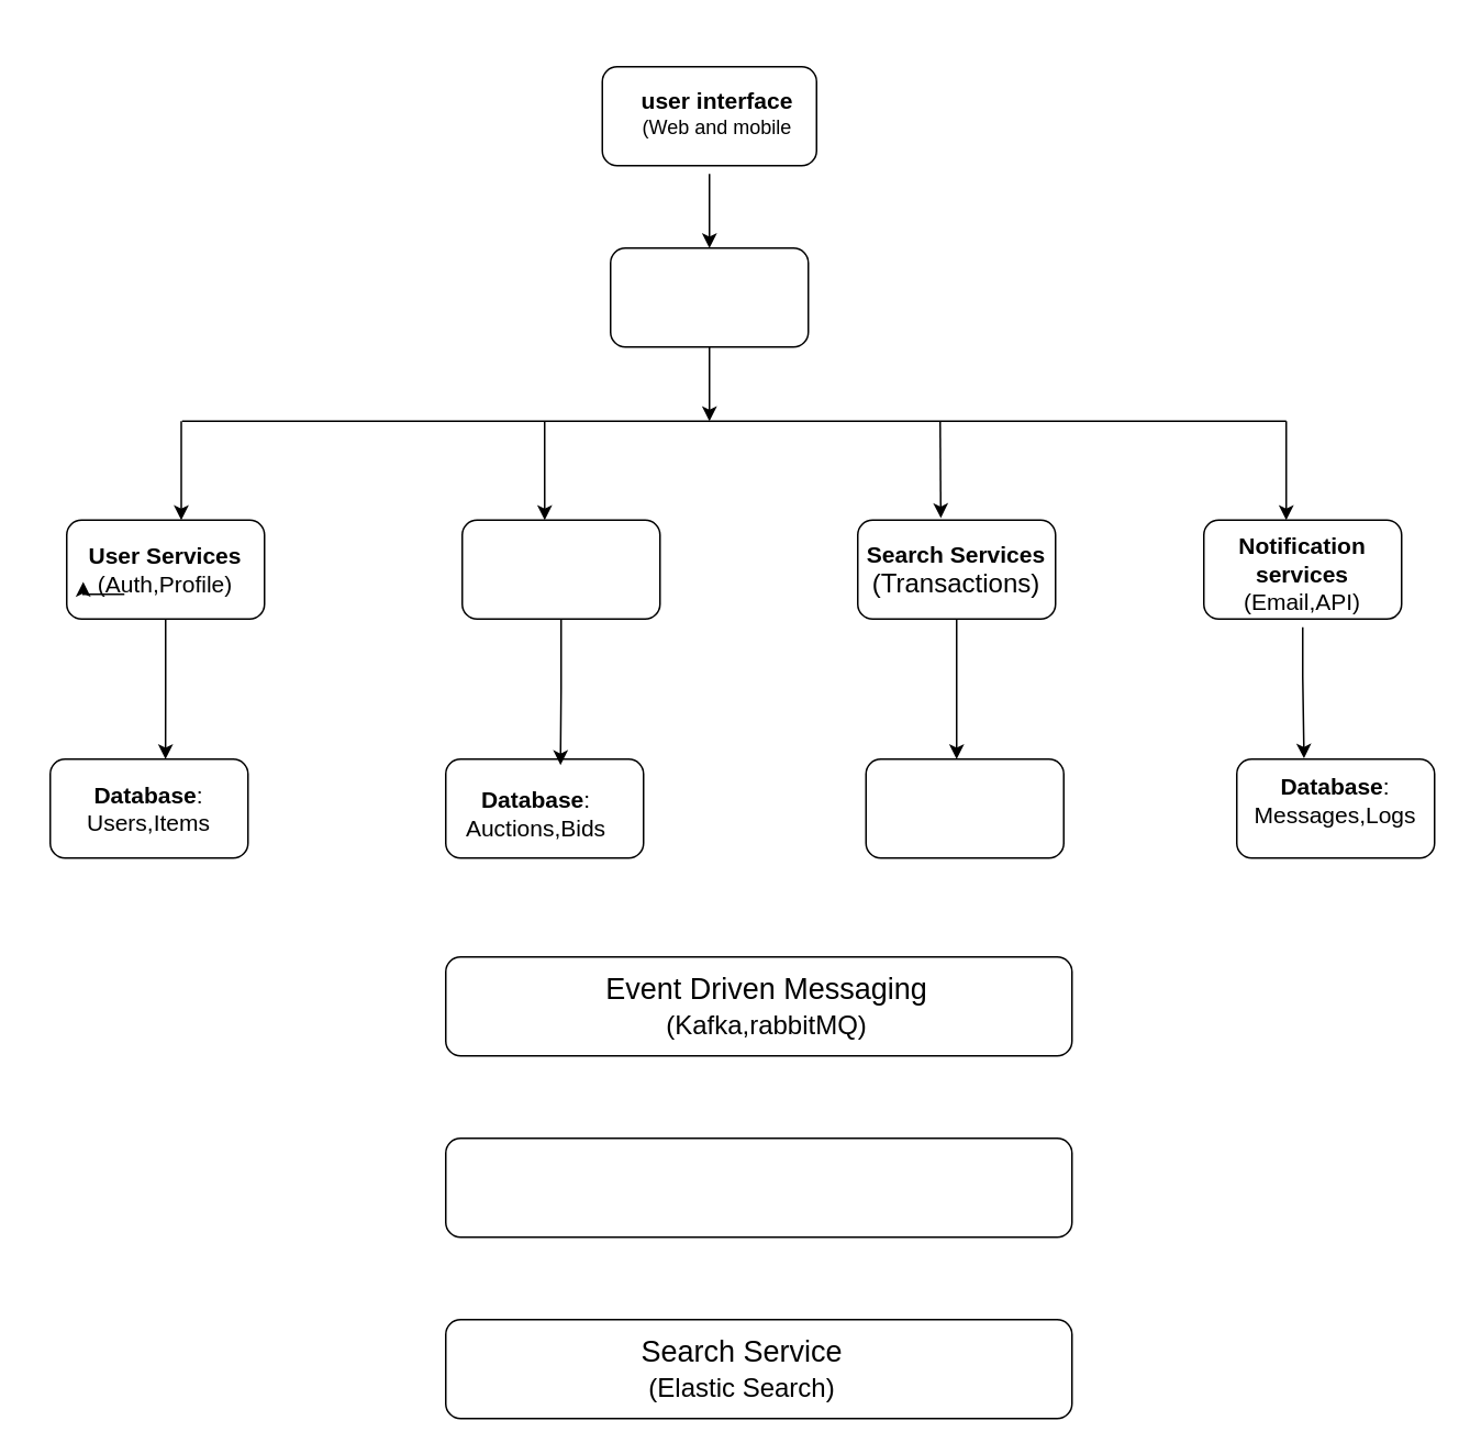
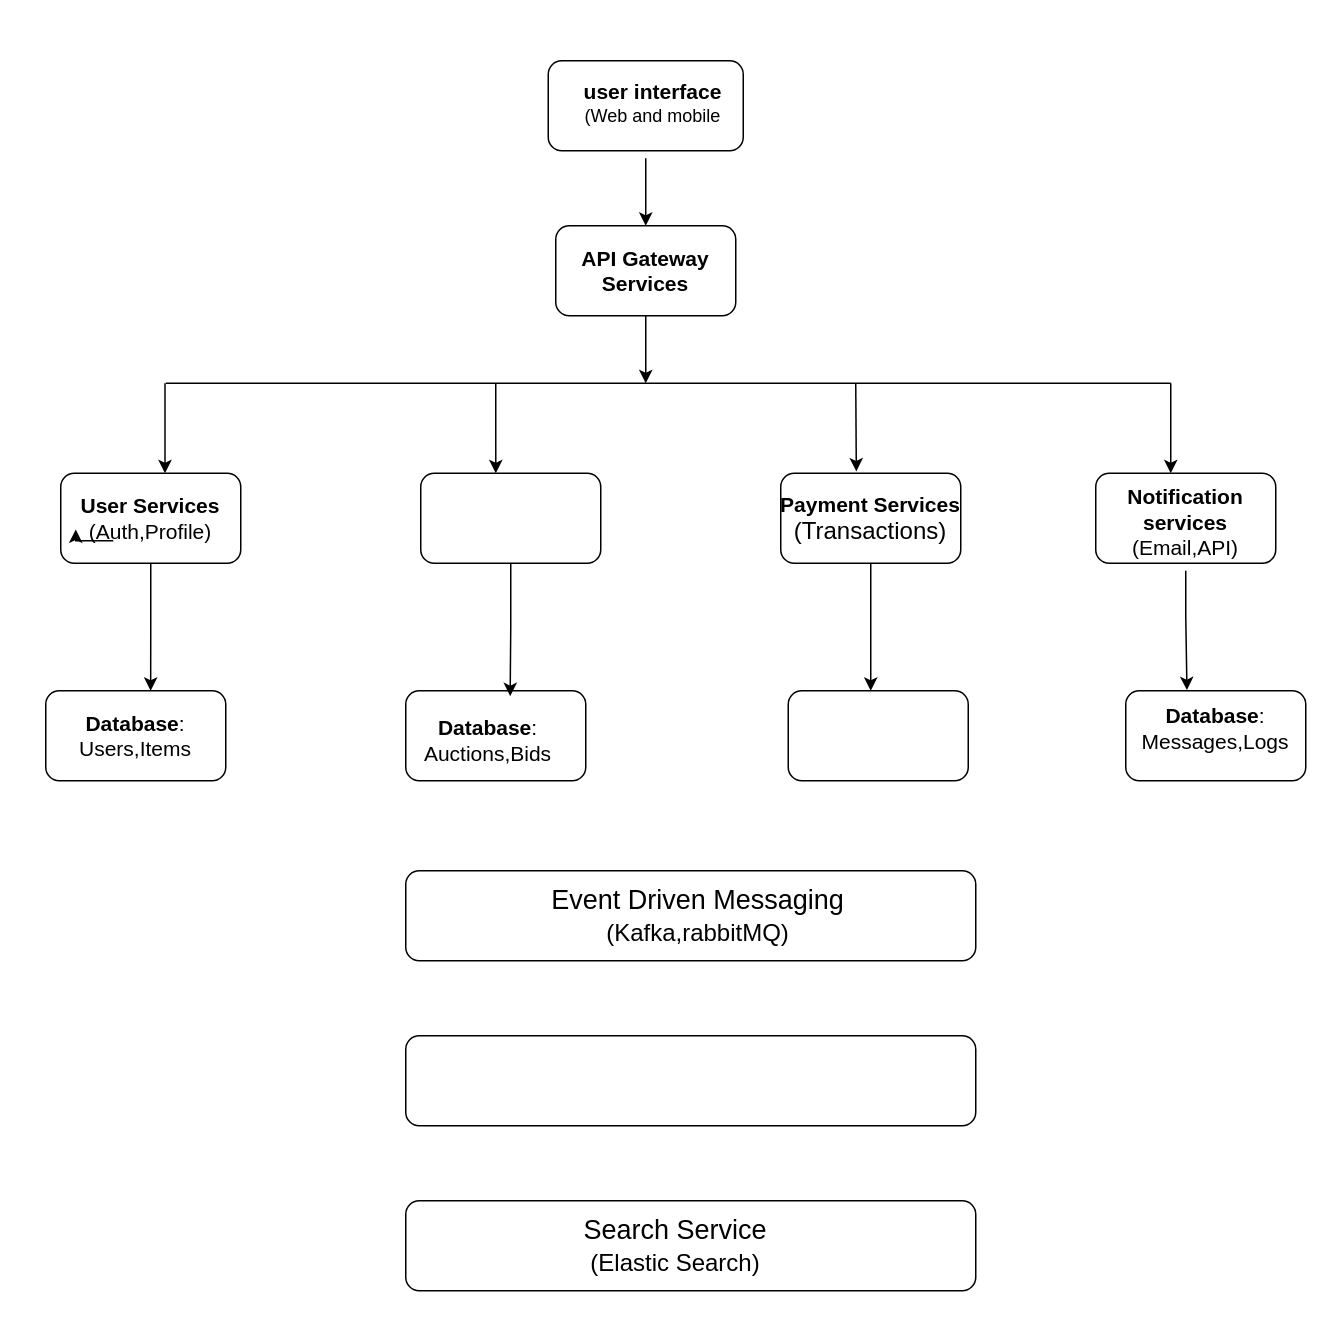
  <mxCell id="0" />
  <mxCell id="1" parent="0" />
  <mxCell id="2" value="" style="rounded=1;whiteSpace=wrap;html=1;" vertex="1" parent="1"><mxGeometry x="365" y="40" width="130" height="60" as="geometry" /></mxCell>
  <mxCell id="3" value="&lt;b&gt;&lt;font style=&quot;font-size: 14px;&quot;&gt;user interface&lt;/font&gt;&lt;/b&gt;&lt;div&gt;(Web and mobile&lt;/div&gt;" style="text;html=1;align=center;verticalAlign=middle;whiteSpace=wrap;rounded=0;" vertex="1" parent="1"><mxGeometry x="380" y="20" width="110" height="95" as="geometry" /></mxCell>
  <mxCell id="4" style="edgeStyle=orthogonalEdgeStyle;rounded=0;orthogonalLoop=1;jettySize=auto;html=1;exitX=0.5;exitY=1;exitDx=0;exitDy=0;" edge="1" parent="1" source="5"><mxGeometry relative="1" as="geometry"><mxPoint x="430" y="255" as="targetPoint" /></mxGeometry></mxCell>
  <mxCell id="5" value="" style="rounded=1;whiteSpace=wrap;html=1;" vertex="1" parent="1"><mxGeometry x="370" y="150" width="120" height="60" as="geometry" /></mxCell>
+ <mxCell id="6" value="&lt;font style=&quot;font-size: 14px;&quot;&gt;&lt;b&gt;API Gateway Services&lt;/b&gt;&lt;/font&gt;" style="text;html=1;align=center;verticalAlign=middle;whiteSpace=wrap;rounded=0;" vertex="1" parent="1"><mxGeometry x="370" y="165" width="120" height="30" as="geometry" /></mxCell>
  <mxCell id="7" value="" style="rounded=1;whiteSpace=wrap;html=1;" vertex="1" parent="1"><mxGeometry x="40" y="315" width="120" height="60" as="geometry" /></mxCell>
  <mxCell id="8" value="" style="rounded=1;whiteSpace=wrap;html=1;" vertex="1" parent="1"><mxGeometry x="280" y="315" width="120" height="60" as="geometry" /></mxCell>
  <mxCell id="9" value="" style="rounded=1;whiteSpace=wrap;html=1;" vertex="1" parent="1"><mxGeometry x="520" y="315" width="120" height="60" as="geometry" /></mxCell>
  <mxCell id="10" value="" style="rounded=1;whiteSpace=wrap;html=1;" vertex="1" parent="1"><mxGeometry x="730" y="315" width="120" height="60" as="geometry" /></mxCell>
  <mxCell id="11" value="&lt;font style=&quot;font-size: 14px;&quot;&gt;&lt;b&gt;User &lt;/b&gt;&lt;/font&gt;&lt;font style=&quot;font-size: 14px;&quot;&gt;&lt;b&gt;Services&lt;/b&gt;&lt;/font&gt;&lt;div&gt;&lt;font style=&quot;font-size: 14px;&quot;&gt;(Auth,Profile)&lt;/font&gt;&lt;/div&gt;" style="text;html=1;align=center;verticalAlign=middle;whiteSpace=wrap;rounded=0;" vertex="1" parent="1"><mxGeometry x="50" y="330" width="100" height="30" as="geometry" /></mxCell>
- <mxCell id="12" value="&lt;font style=&quot;&quot;&gt;&lt;b&gt;&lt;span style=&quot;font-size: 14px;&quot;&gt;Search &lt;/span&gt;&lt;font style=&quot;font-size: 14px;&quot;&gt;Services&lt;/font&gt;&lt;/b&gt;&lt;/font&gt;&lt;div&gt;&lt;font size=&quot;3&quot;&gt;(Transactions)&lt;/font&gt;&lt;/div&gt;" style="text;html=1;align=center;verticalAlign=middle;whiteSpace=wrap;rounded=0;" vertex="1" parent="1"><mxGeometry x="515" y="315" width="130" height="60" as="geometry" /></mxCell>
+ <mxCell id="12" value="&lt;font style=&quot;&quot;&gt;&lt;b&gt;&lt;span style=&quot;font-size: 14px;&quot;&gt;Payment &lt;/span&gt;&lt;font style=&quot;font-size: 14px;&quot;&gt;Services&lt;/font&gt;&lt;/b&gt;&lt;/font&gt;&lt;div&gt;&lt;font size=&quot;3&quot;&gt;(Transactions)&lt;/font&gt;&lt;/div&gt;" style="text;html=1;align=center;verticalAlign=middle;whiteSpace=wrap;rounded=0;" vertex="1" parent="1"><mxGeometry x="515" y="315" width="130" height="60" as="geometry" /></mxCell>
  <mxCell id="13" value="&lt;font style=&quot;font-size: 14px;&quot;&gt;&lt;b&gt;Notification services&lt;/b&gt;&lt;/font&gt;&lt;div&gt;&lt;font style=&quot;font-size: 14px;&quot;&gt;(Email,API)&lt;/font&gt;&lt;/div&gt;" style="text;html=1;align=center;verticalAlign=middle;whiteSpace=wrap;rounded=0;" vertex="1" parent="1"><mxGeometry x="725" y="335" width="130" height="25" as="geometry" /></mxCell>
  <mxCell id="14" value="" style="endArrow=none;html=1;rounded=0;" edge="1" parent="1"><mxGeometry width="50" height="50" relative="1" as="geometry"><mxPoint x="110" y="255" as="sourcePoint" /><mxPoint x="780" y="255" as="targetPoint" /></mxGeometry></mxCell>
  <mxCell id="15" value="" style="endArrow=classic;html=1;rounded=0;entryX=0.417;entryY=0;entryDx=0;entryDy=0;entryPerimeter=0;" edge="1" parent="1" target="8"><mxGeometry width="50" height="50" relative="1" as="geometry"><mxPoint x="330" y="255" as="sourcePoint" /><mxPoint x="460" y="275" as="targetPoint" /><Array as="points"><mxPoint x="330" y="285" /></Array></mxGeometry></mxCell>
  <mxCell id="16" value="" style="endArrow=classic;html=1;rounded=0;entryX=0.417;entryY=0;entryDx=0;entryDy=0;entryPerimeter=0;" edge="1" parent="1"><mxGeometry width="50" height="50" relative="1" as="geometry"><mxPoint x="109.5" y="255" as="sourcePoint" /><mxPoint x="109.5" y="315" as="targetPoint" /><Array as="points" /></mxGeometry></mxCell>
  <mxCell id="17" value="" style="endArrow=classic;html=1;rounded=0;" edge="1" parent="1"><mxGeometry width="50" height="50" relative="1" as="geometry"><mxPoint x="780" y="255" as="sourcePoint" /><mxPoint x="780" y="315" as="targetPoint" /></mxGeometry></mxCell>
  <mxCell id="18" value="" style="endArrow=classic;html=1;rounded=0;entryX=0.426;entryY=-0.02;entryDx=0;entryDy=0;entryPerimeter=0;" edge="1" parent="1" target="12"><mxGeometry width="50" height="50" relative="1" as="geometry"><mxPoint x="570" y="255" as="sourcePoint" /><mxPoint x="460" y="275" as="targetPoint" /></mxGeometry></mxCell>
  <mxCell id="19" value="" style="endArrow=classic;html=1;rounded=0;entryX=0.5;entryY=0;entryDx=0;entryDy=0;" edge="1" parent="1" target="5"><mxGeometry width="50" height="50" relative="1" as="geometry"><mxPoint x="430" y="105" as="sourcePoint" /><mxPoint x="460" y="275" as="targetPoint" /></mxGeometry></mxCell>
  <mxCell id="20" value="" style="rounded=1;whiteSpace=wrap;html=1;" vertex="1" parent="1"><mxGeometry x="30" y="460" width="120" height="60" as="geometry" /></mxCell>
  <mxCell id="21" value="" style="rounded=1;whiteSpace=wrap;html=1;" vertex="1" parent="1"><mxGeometry x="270" y="460" width="120" height="60" as="geometry" /></mxCell>
  <mxCell id="22" value="" style="rounded=1;whiteSpace=wrap;html=1;" vertex="1" parent="1"><mxGeometry x="525" y="460" width="120" height="60" as="geometry" /></mxCell>
  <mxCell id="23" value="" style="rounded=1;whiteSpace=wrap;html=1;" vertex="1" parent="1"><mxGeometry x="750" y="460" width="120" height="60" as="geometry" /></mxCell>
  <mxCell id="24" value="&lt;font style=&quot;font-size: 14px;&quot;&gt;&lt;font style=&quot;&quot;&gt;&lt;b style=&quot;&quot;&gt;Database&lt;/b&gt;&lt;/font&gt;:&lt;/font&gt;&lt;div&gt;&lt;font style=&quot;font-size: 14px;&quot;&gt;Users,Items&lt;/font&gt;&lt;/div&gt;" style="text;html=1;align=center;verticalAlign=middle;whiteSpace=wrap;rounded=0;" vertex="1" parent="1"><mxGeometry y="460" width="140" height="60" as="geometry" x="20" /></mxCell>
  <mxCell id="25" value="&lt;font style=&quot;font-size: 14px;&quot;&gt;&lt;b&gt;Database&lt;/b&gt;:&lt;/font&gt;&lt;div&gt;&lt;span style=&quot;font-size: 14px;&quot;&gt;Auctions,Bids&lt;/span&gt;&lt;/div&gt;" style="text;html=1;align=center;verticalAlign=middle;whiteSpace=wrap;rounded=0;" vertex="1" parent="1"><mxGeometry x="290" y="475" width="70" height="35" as="geometry" /></mxCell>
  <mxCell id="26" value="&lt;font style=&quot;font-size: 14px;&quot;&gt;&lt;b&gt;Database&lt;/b&gt;:&lt;/font&gt;&lt;div&gt;&lt;span style=&quot;font-size: 14px;&quot;&gt;Messages,Logs&lt;/span&gt;&lt;/div&gt;" style="text;html=1;align=center;verticalAlign=middle;whiteSpace=wrap;rounded=0;" vertex="1" parent="1"><mxGeometry x="780" y="470" width="60" height="30" as="geometry" /></mxCell>
  <mxCell id="27" style="edgeStyle=orthogonalEdgeStyle;rounded=0;orthogonalLoop=1;jettySize=auto;html=1;exitX=0.25;exitY=1;exitDx=0;exitDy=0;entryX=0;entryY=0.75;entryDx=0;entryDy=0;" edge="1" parent="1" source="11" target="11"><mxGeometry relative="1" as="geometry" /></mxCell>
  <mxCell id="28" style="edgeStyle=orthogonalEdgeStyle;rounded=0;orthogonalLoop=1;jettySize=auto;html=1;exitX=0.5;exitY=1;exitDx=0;exitDy=0;entryX=0.571;entryY=0;entryDx=0;entryDy=0;entryPerimeter=0;" edge="1" parent="1" source="7" target="24"><mxGeometry relative="1" as="geometry" /></mxCell>
  <mxCell id="29" style="edgeStyle=orthogonalEdgeStyle;rounded=0;orthogonalLoop=1;jettySize=auto;html=1;exitX=0.5;exitY=1;exitDx=0;exitDy=0;entryX=0.58;entryY=0.06;entryDx=0;entryDy=0;entryPerimeter=0;" edge="1" parent="1" source="8" target="21"><mxGeometry relative="1" as="geometry" /></mxCell>
  <mxCell id="30" style="edgeStyle=orthogonalEdgeStyle;rounded=0;orthogonalLoop=1;jettySize=auto;html=1;exitX=0.5;exitY=1;exitDx=0;exitDy=0;" edge="1" parent="1" source="12"><mxGeometry relative="1" as="geometry"><mxPoint x="580" y="460" as="targetPoint" /></mxGeometry></mxCell>
  <mxCell id="31" style="edgeStyle=orthogonalEdgeStyle;rounded=0;orthogonalLoop=1;jettySize=auto;html=1;entryX=0.34;entryY=-0.007;entryDx=0;entryDy=0;entryPerimeter=0;" edge="1" parent="1" target="23"><mxGeometry relative="1" as="geometry"><mxPoint x="790" y="380" as="sourcePoint" /><Array as="points"><mxPoint x="790" y="410" /></Array></mxGeometry></mxCell>
  <mxCell id="32" value="" style="rounded=1;whiteSpace=wrap;html=1;" vertex="1" parent="1"><mxGeometry x="270" y="580" width="380" height="60" as="geometry" /></mxCell>
  <mxCell id="33" value="" style="rounded=1;whiteSpace=wrap;html=1;" vertex="1" parent="1"><mxGeometry x="270" y="800" width="380" height="60" as="geometry" /></mxCell>
  <mxCell id="34" value="" style="rounded=1;whiteSpace=wrap;html=1;" vertex="1" parent="1"><mxGeometry x="270" y="690" width="380" height="60" as="geometry" /></mxCell>
  <mxCell id="35" value="&lt;font style=&quot;font-size: 18px;&quot;&gt;Event Driven Messaging&lt;/font&gt;&lt;div&gt;&lt;font size=&quot;3&quot;&gt;(Kafka,rabbitMQ)&lt;/font&gt;&lt;/div&gt;" style="text;html=1;align=center;verticalAlign=middle;whiteSpace=wrap;rounded=0;" vertex="1" parent="1"><mxGeometry x="300" y="595" width="330" height="30" as="geometry" /></mxCell>
  <mxCell id="36" value="&lt;font style=&quot;font-size: 18px;&quot;&gt;Search Service&lt;/font&gt;&lt;div&gt;&lt;font size=&quot;3&quot;&gt;(Elastic Search)&lt;/font&gt;&lt;/div&gt;" style="text;html=1;align=center;verticalAlign=middle;whiteSpace=wrap;rounded=0;" vertex="1" parent="1"><mxGeometry x="280" y="815" width="340" height="30" as="geometry" /></mxCell>
